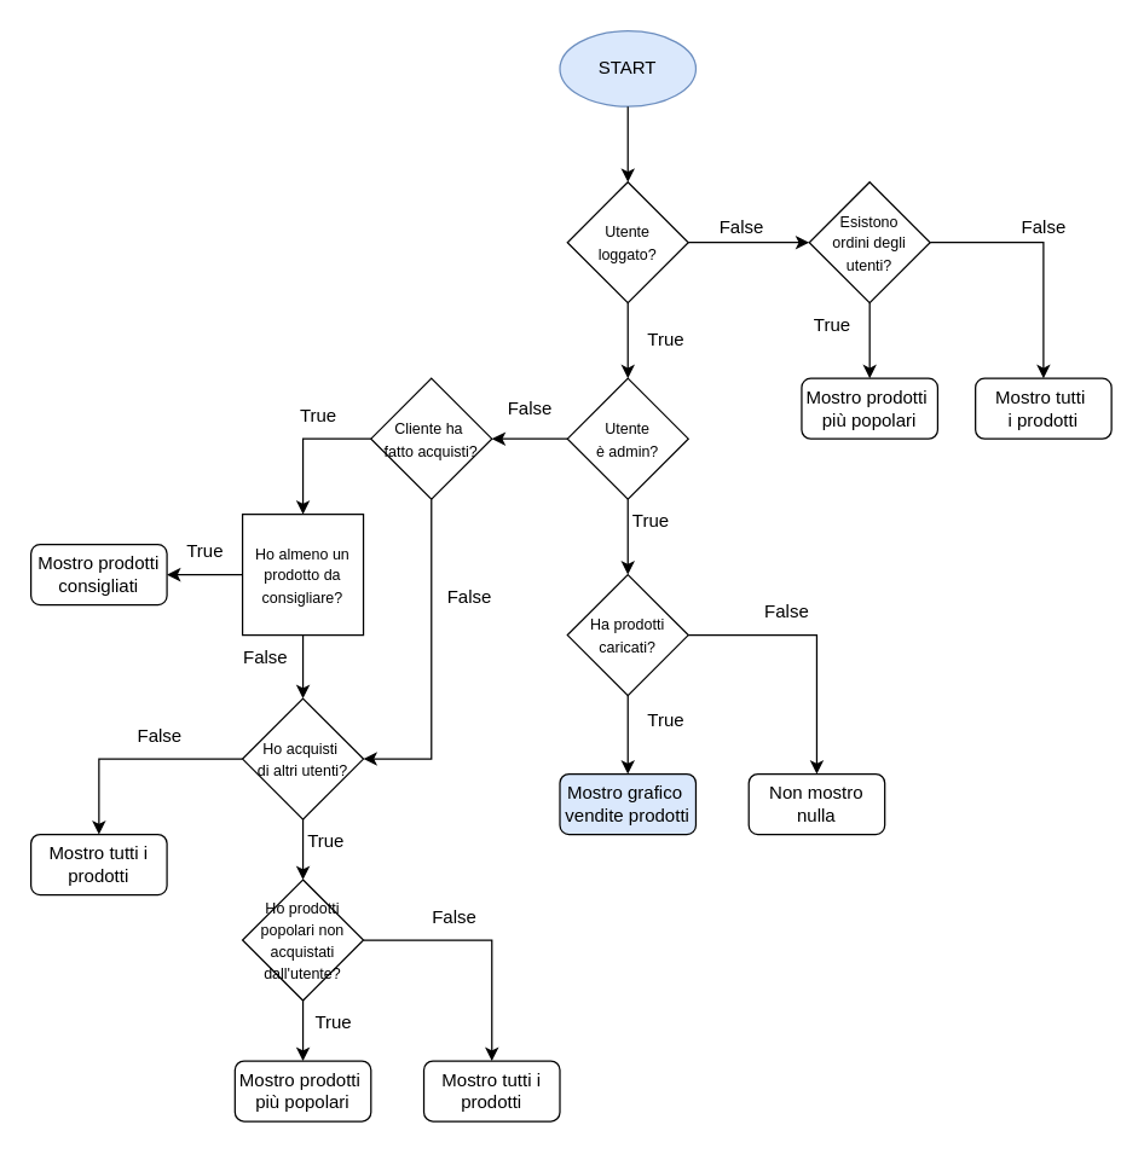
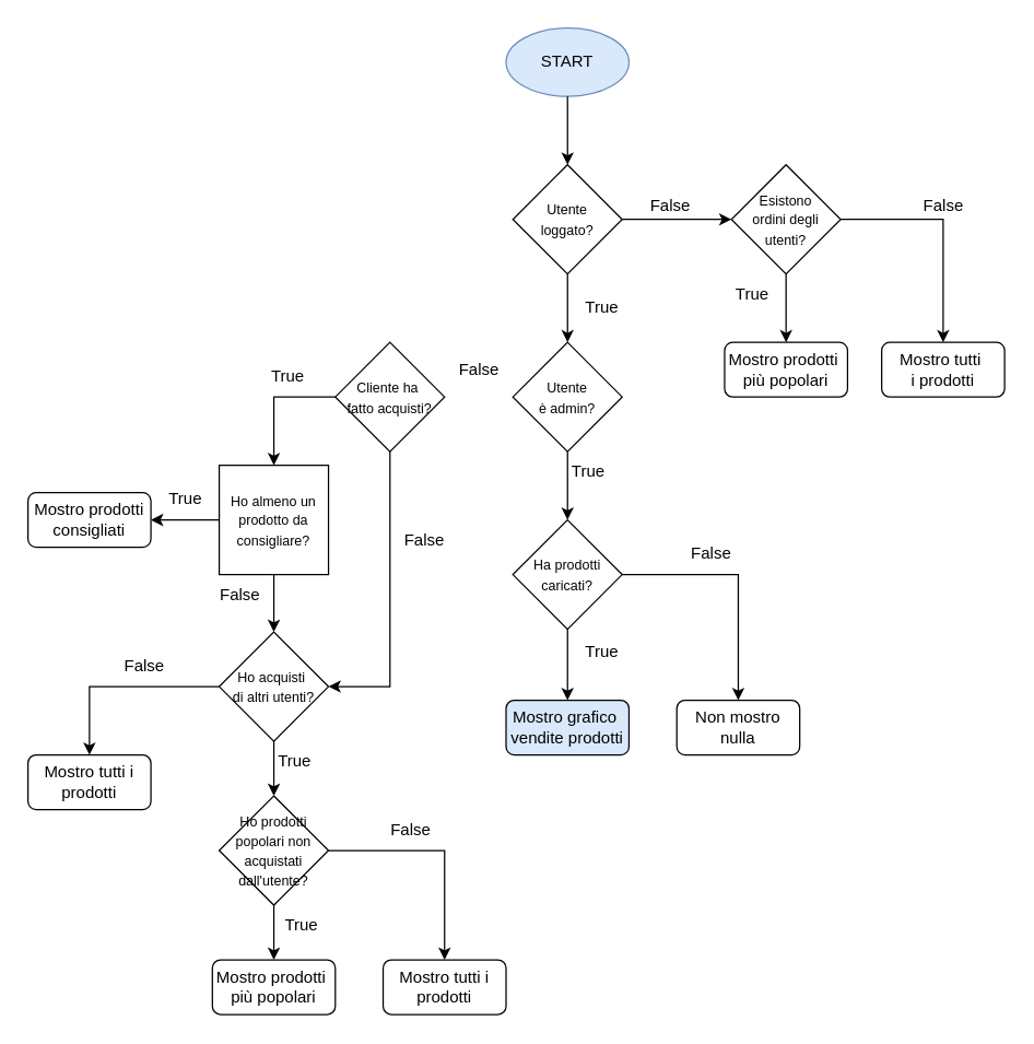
  <mxCell id="0" />
  <mxCell id="1" parent="0" />
  <mxCell id="2" value="START" style="ellipse;whiteSpace=wrap;html=1;fillColor=#dae8fc;strokeColor=#6c8ebf;" vertex="1" parent="1"><mxGeometry x="370" y="20" width="90" height="50" as="geometry" /></mxCell>
  <mxCell id="3" value="" style="endArrow=classic;html=1;rounded=0;exitX=1;exitY=0.5;exitDx=0;exitDy=0;entryX=0;entryY=0.5;entryDx=0;entryDy=0;" edge="1" parent="1" source="7" target="9"><mxGeometry width="50" height="50" relative="1" as="geometry"><mxPoint x="455" y="160" as="sourcePoint" /><mxPoint x="525" y="160" as="targetPoint" /></mxGeometry></mxCell>
  <mxCell id="4" value="False" style="text;html=1;align=center;verticalAlign=middle;resizable=0;points=[];autosize=1;strokeColor=none;fillColor=none;" vertex="1" parent="1"><mxGeometry x="465" y="135" width="50" height="30" as="geometry" /></mxCell>
  <mxCell id="5" value="" style="endArrow=classic;html=1;rounded=0;exitX=0.5;exitY=1;exitDx=0;exitDy=0;entryX=0.5;entryY=0;entryDx=0;entryDy=0;" edge="1" parent="1" source="7" target="16"><mxGeometry width="50" height="50" relative="1" as="geometry"><mxPoint x="415" y="190" as="sourcePoint" /><mxPoint x="415" y="250" as="targetPoint" /></mxGeometry></mxCell>
  <mxCell id="6" value="True" style="text;html=1;align=center;verticalAlign=middle;resizable=0;points=[];autosize=1;strokeColor=none;fillColor=none;" vertex="1" parent="1"><mxGeometry x="415" y="210" width="50" height="30" as="geometry" /></mxCell>
  <mxCell id="7" value="&lt;font style=&quot;font-size: 10px;&quot;&gt;Utente &lt;br&gt;loggato?&lt;/font&gt;" style="rhombus;whiteSpace=wrap;html=1;" vertex="1" parent="1"><mxGeometry x="375" y="120" width="80" height="80" as="geometry" /></mxCell>
  <mxCell id="8" value="" style="endArrow=classic;html=1;rounded=0;exitX=0.5;exitY=1;exitDx=0;exitDy=0;entryX=0.5;entryY=0;entryDx=0;entryDy=0;" edge="1" parent="1" source="2" target="7"><mxGeometry width="50" height="50" relative="1" as="geometry"><mxPoint x="415" y="270" as="sourcePoint" /><mxPoint x="465" y="220" as="targetPoint" /></mxGeometry></mxCell>
  <mxCell id="9" value="&lt;font style=&quot;font-size: 10px;&quot;&gt;Esistono&lt;br&gt;ordini degli utenti?&lt;/font&gt;" style="rhombus;whiteSpace=wrap;html=1;" vertex="1" parent="1"><mxGeometry x="535" y="120" width="80" height="80" as="geometry" /></mxCell>
  <mxCell id="10" value="" style="endArrow=classic;html=1;rounded=0;exitX=0.5;exitY=1;exitDx=0;exitDy=0;entryX=0.5;entryY=0;entryDx=0;entryDy=0;" edge="1" parent="1" source="9" target="15"><mxGeometry width="50" height="50" relative="1" as="geometry"><mxPoint x="415" y="320" as="sourcePoint" /><mxPoint x="575" y="270" as="targetPoint" /></mxGeometry></mxCell>
  <mxCell id="11" value="True" style="text;html=1;align=center;verticalAlign=middle;resizable=0;points=[];autosize=1;strokeColor=none;fillColor=none;" vertex="1" parent="1"><mxGeometry x="525" y="200" width="50" height="30" as="geometry" /></mxCell>
  <mxCell id="12" value="" style="endArrow=classic;html=1;rounded=0;exitX=1;exitY=0.5;exitDx=0;exitDy=0;entryX=0.5;entryY=0;entryDx=0;entryDy=0;" edge="1" parent="1" source="9" target="14"><mxGeometry width="50" height="50" relative="1" as="geometry"><mxPoint x="415" y="320" as="sourcePoint" /><mxPoint x="695" y="160" as="targetPoint" /><Array as="points"><mxPoint x="690" y="160" /></Array></mxGeometry></mxCell>
  <mxCell id="13" value="False" style="text;html=1;align=center;verticalAlign=middle;resizable=0;points=[];autosize=1;strokeColor=none;fillColor=none;" vertex="1" parent="1"><mxGeometry x="665" y="135" width="50" height="30" as="geometry" /></mxCell>
  <mxCell id="14" value="Mostro tutti&amp;nbsp;&lt;br&gt;i prodotti" style="rounded=1;whiteSpace=wrap;html=1;" vertex="1" parent="1"><mxGeometry x="645" y="250" width="90" height="40" as="geometry" /></mxCell>
  <mxCell id="15" value="Mostro prodotti&amp;nbsp;&lt;br&gt;più popolari" style="rounded=1;whiteSpace=wrap;html=1;" vertex="1" parent="1"><mxGeometry x="530" y="250" width="90" height="40" as="geometry" /></mxCell>
  <mxCell id="16" value="&lt;font style=&quot;font-size: 10px;&quot;&gt;Utente &lt;br&gt;è admin?&lt;br&gt;&lt;/font&gt;" style="rhombus;whiteSpace=wrap;html=1;" vertex="1" parent="1"><mxGeometry x="375" y="250" width="80" height="80" as="geometry" /></mxCell>
  <mxCell id="17" value="" style="endArrow=classic;html=1;rounded=0;exitX=0.5;exitY=1;exitDx=0;exitDy=0;" edge="1" parent="1" source="16"><mxGeometry width="50" height="50" relative="1" as="geometry"><mxPoint x="415" y="310" as="sourcePoint" /><mxPoint x="415" y="380" as="targetPoint" /></mxGeometry></mxCell>
  <mxCell id="18" value="&lt;font style=&quot;font-size: 10px;&quot;&gt;Ha prodotti&lt;br&gt;caricati?&lt;br&gt;&lt;/font&gt;" style="rhombus;whiteSpace=wrap;html=1;" vertex="1" parent="1"><mxGeometry x="375" y="380" width="80" height="80" as="geometry" /></mxCell>
  <mxCell id="19" value="True" style="text;html=1;align=center;verticalAlign=middle;resizable=0;points=[];autosize=1;strokeColor=none;fillColor=none;" vertex="1" parent="1"><mxGeometry x="405" y="330" width="50" height="30" as="geometry" /></mxCell>
- <mxCell id="20" value="" style="endArrow=classic;html=1;rounded=0;exitX=0;exitY=0.5;exitDx=0;exitDy=0;entryX=1;entryY=0.5;entryDx=0;entryDy=0;" edge="1" parent="1" source="16" target="28"><mxGeometry width="50" height="50" relative="1" as="geometry"><mxPoint x="415" y="290" as="sourcePoint" /><mxPoint x="325" y="290" as="targetPoint" /></mxGeometry></mxCell>
  <mxCell id="21" value="False" style="text;html=1;align=center;verticalAlign=middle;resizable=0;points=[];autosize=1;strokeColor=none;fillColor=none;" vertex="1" parent="1"><mxGeometry x="325" y="255" width="50" height="30" as="geometry" /></mxCell>
  <mxCell id="22" value="" style="endArrow=classic;html=1;rounded=0;exitX=0.5;exitY=1;exitDx=0;exitDy=0;entryX=0.5;entryY=0;entryDx=0;entryDy=0;" edge="1" parent="1" source="18" target="24"><mxGeometry width="50" height="50" relative="1" as="geometry"><mxPoint x="540" y="395" as="sourcePoint" /><mxPoint x="525" y="420" as="targetPoint" /><Array as="points" /></mxGeometry></mxCell>
  <mxCell id="23" value="True" style="text;html=1;align=center;verticalAlign=middle;resizable=0;points=[];autosize=1;strokeColor=none;fillColor=none;" vertex="1" parent="1"><mxGeometry x="415" y="462" width="50" height="30" as="geometry" /></mxCell>
  <mxCell id="24" value="Mostro grafico&amp;nbsp;&lt;br&gt;vendite prodotti" style="rounded=1;whiteSpace=wrap;html=1;fillColor=#dae8fc;" vertex="1" parent="1"><mxGeometry x="370" y="512" width="90" height="40" as="geometry" /></mxCell>
  <mxCell id="25" value="" style="endArrow=classic;html=1;rounded=0;entryX=0.5;entryY=0;entryDx=0;entryDy=0;exitX=1;exitY=0.5;exitDx=0;exitDy=0;" edge="1" parent="1" source="18" target="26"><mxGeometry width="50" height="50" relative="1" as="geometry"><mxPoint x="345" y="462" as="sourcePoint" /><mxPoint x="245" y="502" as="targetPoint" /><Array as="points"><mxPoint x="540" y="420" /></Array></mxGeometry></mxCell>
  <mxCell id="26" value="Non mostro nulla" style="rounded=1;whiteSpace=wrap;html=1;" vertex="1" parent="1"><mxGeometry x="495" y="512" width="90" height="40" as="geometry" /></mxCell>
  <mxCell id="27" value="False" style="text;html=1;align=center;verticalAlign=middle;resizable=0;points=[];autosize=1;strokeColor=none;fillColor=none;" vertex="1" parent="1"><mxGeometry x="495" y="390" width="50" height="30" as="geometry" /></mxCell>
  <mxCell id="28" value="&lt;font style=&quot;font-size: 10px;&quot;&gt;Cliente ha&amp;nbsp;&lt;br&gt;fatto acquisti?&lt;/font&gt;" style="rhombus;whiteSpace=wrap;html=1;" vertex="1" parent="1"><mxGeometry x="245" y="250" width="80" height="80" as="geometry" /></mxCell>
  <mxCell id="29" value="" style="endArrow=classic;html=1;rounded=0;exitX=0;exitY=0.5;exitDx=0;exitDy=0;entryX=0.5;entryY=0;entryDx=0;entryDy=0;" edge="1" parent="1" source="28" target="30"><mxGeometry width="50" height="50" relative="1" as="geometry"><mxPoint x="435" y="350" as="sourcePoint" /><mxPoint x="285" y="380" as="targetPoint" /><Array as="points"><mxPoint x="200" y="290" /></Array></mxGeometry></mxCell>
  <mxCell id="30" value="&lt;font style=&quot;font-size: 10px;&quot;&gt;Ho almeno un prodotto da consigliare?&lt;/font&gt;" style="whiteSpace=wrap;html=1;rounded=0;" vertex="1" parent="1"><mxGeometry x="160" y="340" width="80" height="80" as="geometry" /></mxCell>
  <mxCell id="31" value="True" style="text;html=1;align=center;verticalAlign=middle;resizable=0;points=[];autosize=1;strokeColor=none;fillColor=none;" vertex="1" parent="1"><mxGeometry x="185" y="260" width="50" height="30" as="geometry" /></mxCell>
  <mxCell id="32" value="" style="endArrow=classic;html=1;rounded=0;exitX=0.5;exitY=1;exitDx=0;exitDy=0;entryX=0.5;entryY=0;entryDx=0;entryDy=0;" edge="1" parent="1" source="30" target="37"><mxGeometry width="50" height="50" relative="1" as="geometry"><mxPoint x="350" y="302" as="sourcePoint" /><mxPoint x="200" y="462" as="targetPoint" /></mxGeometry></mxCell>
  <mxCell id="33" value="True" style="text;html=1;align=center;verticalAlign=middle;resizable=0;points=[];autosize=1;strokeColor=none;fillColor=none;" vertex="1" parent="1"><mxGeometry x="110" y="350" width="50" height="30" as="geometry" /></mxCell>
  <mxCell id="34" value="" style="endArrow=classic;html=1;rounded=0;exitX=0;exitY=0.5;exitDx=0;exitDy=0;entryX=1;entryY=0.5;entryDx=0;entryDy=0;" edge="1" parent="1" source="30" target="36"><mxGeometry width="50" height="50" relative="1" as="geometry"><mxPoint x="350" y="302" as="sourcePoint" /><mxPoint x="90" y="380" as="targetPoint" /></mxGeometry></mxCell>
  <mxCell id="35" value="False" style="text;html=1;align=center;verticalAlign=middle;resizable=0;points=[];autosize=1;strokeColor=none;fillColor=none;" vertex="1" parent="1"><mxGeometry x="150" y="420" width="50" height="30" as="geometry" /></mxCell>
  <mxCell id="36" value="Mostro prodotti&lt;br&gt;consigliati" style="rounded=1;whiteSpace=wrap;html=1;" vertex="1" parent="1"><mxGeometry x="20" y="360" width="90" height="40" as="geometry" /></mxCell>
  <mxCell id="37" value="&lt;span style=&quot;font-size: 10px;&quot;&gt;Ho acquisti&amp;nbsp;&lt;br&gt;di altri utenti?&lt;br&gt;&lt;/span&gt;" style="rhombus;whiteSpace=wrap;html=1;" vertex="1" parent="1"><mxGeometry x="160" y="462" width="80" height="80" as="geometry" /></mxCell>
  <mxCell id="38" value="" style="endArrow=classic;html=1;rounded=0;exitX=0.5;exitY=1;exitDx=0;exitDy=0;entryX=0.5;entryY=0;entryDx=0;entryDy=0;" edge="1" parent="1" source="37" target="42"><mxGeometry width="50" height="50" relative="1" as="geometry"><mxPoint x="350" y="522" as="sourcePoint" /><mxPoint x="195" y="582" as="targetPoint" /></mxGeometry></mxCell>
  <mxCell id="39" value="True" style="text;html=1;align=center;verticalAlign=middle;resizable=0;points=[];autosize=1;strokeColor=none;fillColor=none;" vertex="1" parent="1"><mxGeometry x="190" y="542" width="50" height="30" as="geometry" /></mxCell>
  <mxCell id="40" value="" style="endArrow=classic;html=1;rounded=0;exitX=0;exitY=0.5;exitDx=0;exitDy=0;entryX=0.5;entryY=0;entryDx=0;entryDy=0;" edge="1" parent="1" source="37" target="49"><mxGeometry width="50" height="50" relative="1" as="geometry"><mxPoint x="350" y="492" as="sourcePoint" /><mxPoint x="70" y="502" as="targetPoint" /><Array as="points"><mxPoint x="65" y="502" /></Array></mxGeometry></mxCell>
  <mxCell id="41" value="False" style="text;html=1;align=center;verticalAlign=middle;resizable=0;points=[];autosize=1;strokeColor=none;fillColor=none;" vertex="1" parent="1"><mxGeometry x="80" y="472" width="50" height="30" as="geometry" /></mxCell>
  <mxCell id="42" value="&lt;span style=&quot;font-size: 10px;&quot;&gt;Ho prodotti popolari non acquistati dall'utente?&lt;br&gt;&lt;/span&gt;" style="rhombus;whiteSpace=wrap;html=1;" vertex="1" parent="1"><mxGeometry x="160" y="582" width="80" height="80" as="geometry" /></mxCell>
  <mxCell id="43" value="" style="endArrow=classic;html=1;rounded=0;exitX=1;exitY=0.5;exitDx=0;exitDy=0;entryX=0.5;entryY=0;entryDx=0;entryDy=0;" edge="1" parent="1" source="42" target="45"><mxGeometry width="50" height="50" relative="1" as="geometry"><mxPoint x="350" y="552" as="sourcePoint" /><mxPoint x="310" y="622" as="targetPoint" /><Array as="points"><mxPoint x="325" y="622" /></Array></mxGeometry></mxCell>
  <mxCell id="44" value="False" style="text;html=1;align=center;verticalAlign=middle;resizable=0;points=[];autosize=1;strokeColor=none;fillColor=none;" vertex="1" parent="1"><mxGeometry x="275" y="592" width="50" height="30" as="geometry" /></mxCell>
  <mxCell id="45" value="Mostro tutti i prodotti" style="rounded=1;whiteSpace=wrap;html=1;" vertex="1" parent="1"><mxGeometry x="280" y="702" width="90" height="40" as="geometry" /></mxCell>
  <mxCell id="46" value="Mostro prodotti&amp;nbsp;&lt;br&gt;più popolari" style="rounded=1;whiteSpace=wrap;html=1;" vertex="1" parent="1"><mxGeometry x="155" y="702" width="90" height="40" as="geometry" /></mxCell>
  <mxCell id="47" value="" style="endArrow=classic;html=1;rounded=0;exitX=0.5;exitY=1;exitDx=0;exitDy=0;entryX=0.5;entryY=0;entryDx=0;entryDy=0;" edge="1" parent="1" source="42" target="46"><mxGeometry width="50" height="50" relative="1" as="geometry"><mxPoint x="350" y="672" as="sourcePoint" /><mxPoint x="400" y="622" as="targetPoint" /></mxGeometry></mxCell>
  <mxCell id="48" value="True" style="text;html=1;align=center;verticalAlign=middle;resizable=0;points=[];autosize=1;strokeColor=none;fillColor=none;" vertex="1" parent="1"><mxGeometry x="195" y="662" width="50" height="30" as="geometry" /></mxCell>
  <mxCell id="49" value="Mostro tutti i prodotti" style="rounded=1;whiteSpace=wrap;html=1;" vertex="1" parent="1"><mxGeometry x="20" y="552" width="90" height="40" as="geometry" /></mxCell>
  <mxCell id="50" value="" style="endArrow=classic;html=1;rounded=0;exitX=0.5;exitY=1;exitDx=0;exitDy=0;entryX=1;entryY=0.5;entryDx=0;entryDy=0;" edge="1" parent="1" source="28" target="37"><mxGeometry width="50" height="50" relative="1" as="geometry"><mxPoint x="330" y="330" as="sourcePoint" /><mxPoint x="210" y="540" as="targetPoint" /><Array as="points"><mxPoint x="285" y="502" /></Array></mxGeometry></mxCell>
  <mxCell id="51" value="False" style="text;html=1;align=center;verticalAlign=middle;resizable=0;points=[];autosize=1;strokeColor=none;fillColor=none;" vertex="1" parent="1"><mxGeometry x="285" y="380" width="50" height="30" as="geometry" /></mxCell>
